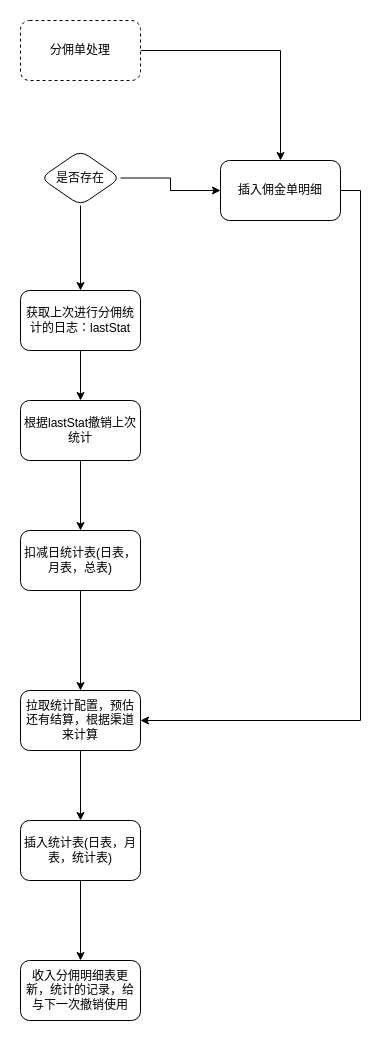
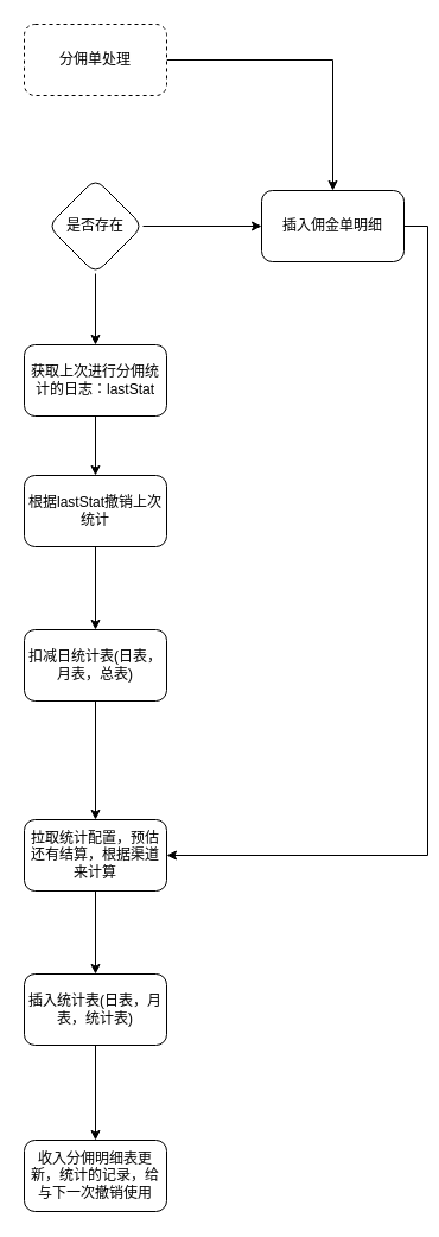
  <mxCell id="0" />
  <mxCell id="1" parent="0" />
  <mxCell id="2" value="" style="edgeStyle=orthogonalEdgeStyle;rounded=0;orthogonalLoop=1;jettySize=auto;html=1;" edge="1" parent="1" source="3" target="8"><mxGeometry relative="1" as="geometry" /></mxCell>
  <mxCell id="3" value="分佣单处理" style="rounded=1;whiteSpace=wrap;html=1;dashed=1;" vertex="1" parent="1"><mxGeometry x="20" y="20" width="120" height="60" as="geometry" /></mxCell>
  <mxCell id="4" value="" style="edgeStyle=orthogonalEdgeStyle;rounded=0;orthogonalLoop=1;jettySize=auto;html=1;" edge="1" parent="1" source="6" target="8"><mxGeometry relative="1" as="geometry" /></mxCell>
  <mxCell id="5" value="" style="edgeStyle=orthogonalEdgeStyle;rounded=0;orthogonalLoop=1;jettySize=auto;html=1;" edge="1" parent="1" source="6" target="10"><mxGeometry relative="1" as="geometry" /></mxCell>
- <mxCell id="6" value="是否存在" style="rhombus;whiteSpace=wrap;html=1;rounded=1;" vertex="1" parent="1"><mxGeometry x="40" y="150" width="80" height="55" as="geometry" /></mxCell>
+ <mxCell id="6" value="是否存在" style="rhombus;whiteSpace=wrap;html=1;rounded=1;" vertex="1" parent="1"><mxGeometry x="40" y="150" width="80" height="80" as="geometry" /></mxCell>
  <mxCell id="7" style="edgeStyle=orthogonalEdgeStyle;rounded=0;orthogonalLoop=1;jettySize=auto;html=1;exitX=1;exitY=0.5;exitDx=0;exitDy=0;entryX=1;entryY=0.5;entryDx=0;entryDy=0;" edge="1" parent="1" source="8" target="16"><mxGeometry relative="1" as="geometry" /></mxCell>
  <mxCell id="8" value="插入佣金单明细" style="whiteSpace=wrap;html=1;rounded=1;" vertex="1" parent="1"><mxGeometry x="220" y="160" width="120" height="60" as="geometry" /></mxCell>
  <mxCell id="9" value="" style="edgeStyle=orthogonalEdgeStyle;rounded=0;orthogonalLoop=1;jettySize=auto;html=1;" edge="1" parent="1" source="10" target="12"><mxGeometry relative="1" as="geometry" /></mxCell>
  <mxCell id="10" value="获取上次进行分佣统计的日志：lastStat" style="whiteSpace=wrap;html=1;rounded=1;" vertex="1" parent="1"><mxGeometry x="20" y="290" width="120" height="60" as="geometry" /></mxCell>
  <mxCell id="11" value="" style="edgeStyle=orthogonalEdgeStyle;rounded=0;orthogonalLoop=1;jettySize=auto;html=1;" edge="1" parent="1" source="12" target="13"><mxGeometry relative="1" as="geometry" /></mxCell>
  <mxCell id="12" value="根据lastStat撤销上次统计" style="whiteSpace=wrap;html=1;rounded=1;" vertex="1" parent="1"><mxGeometry x="20" y="400" width="120" height="60" as="geometry" /></mxCell>
  <mxCell id="13" value="扣减日统计表(日表，月表，总表)" style="whiteSpace=wrap;html=1;rounded=1;" vertex="1" parent="1"><mxGeometry x="20" y="530" width="120" height="60" as="geometry" /></mxCell>
  <mxCell id="14" value="" style="edgeStyle=orthogonalEdgeStyle;rounded=0;orthogonalLoop=1;jettySize=auto;html=1;exitX=0.5;exitY=1;exitDx=0;exitDy=0;" edge="1" parent="1" source="13" target="16"><mxGeometry relative="1" as="geometry"><mxPoint x="80" y="800" as="sourcePoint" /></mxGeometry></mxCell>
  <mxCell id="15" value="" style="edgeStyle=orthogonalEdgeStyle;rounded=0;orthogonalLoop=1;jettySize=auto;html=1;" edge="1" parent="1" source="16" target="18"><mxGeometry relative="1" as="geometry" /></mxCell>
  <mxCell id="16" value="拉取统计配置，预估还有结算，根据渠道来计算" style="whiteSpace=wrap;html=1;rounded=1;" vertex="1" parent="1"><mxGeometry x="20" y="690" width="120" height="60" as="geometry" /></mxCell>
  <mxCell id="17" value="" style="edgeStyle=orthogonalEdgeStyle;rounded=0;orthogonalLoop=1;jettySize=auto;html=1;" edge="1" parent="1" source="18" target="19"><mxGeometry relative="1" as="geometry" /></mxCell>
  <mxCell id="18" value="插入统计表(日表，月表，统计表)" style="whiteSpace=wrap;html=1;rounded=1;" vertex="1" parent="1"><mxGeometry x="20" y="820" width="120" height="60" as="geometry" /></mxCell>
  <mxCell id="19" value="收入分佣明细表更新，统计的记录，给与下一次撤销使用" style="whiteSpace=wrap;html=1;rounded=1;" vertex="1" parent="1"><mxGeometry x="20" y="960" width="120" height="60" as="geometry" /></mxCell>
